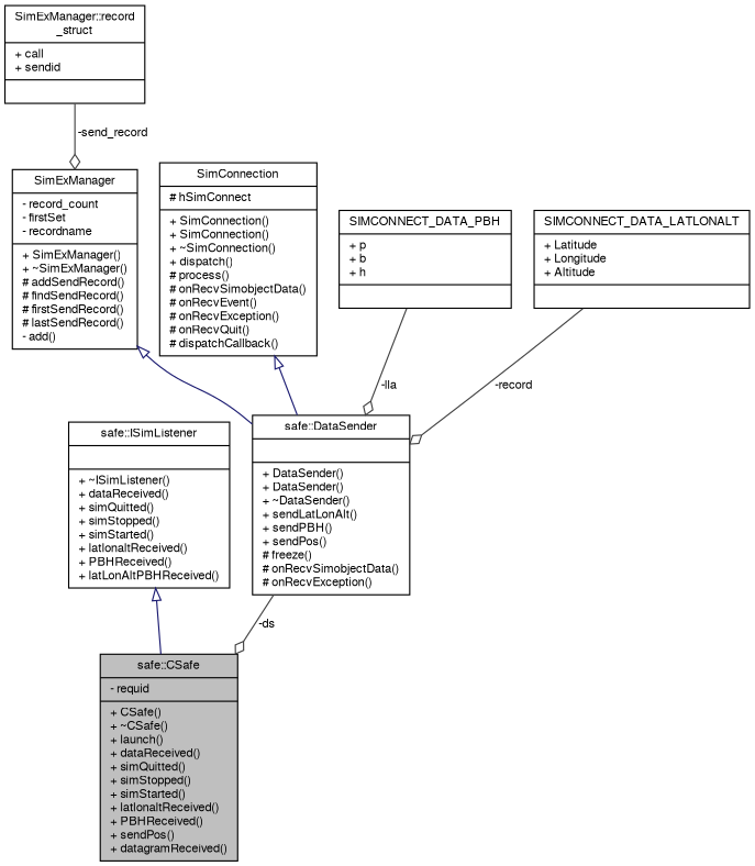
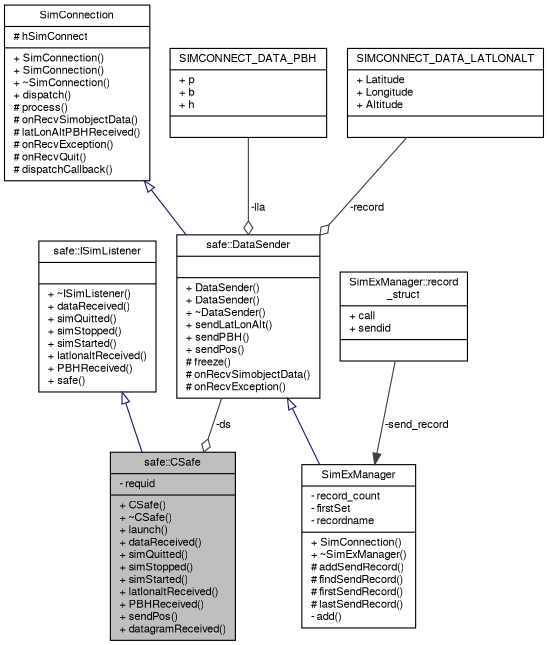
  digraph {
    node [color=black fontname=FreeSans fontsize=10 shape=record]
    edge [color=grey25 fontname=FreeSans fontsize=10 labelfontname=FreeSans labelfontsize=10 style=solid arrowhead=odiamond]
    n1 [fillcolor=grey75 fontcolor=black height=0.2 label="{safe::CSafe\n|- requid\l|+ CSafe()\l+ ~CSafe()\l+ launch()\l+ dataReceived()\l+ simQuitted()\l+ simStopped()\l+ simStarted()\l+ latlonaltReceived()\l+ PBHReceived()\l+ sendPos()\l+ datagramReceived()\l}" style=filled width=0.4]
-   n2 [height=0.2 label="{safe::ISimListener\n||+ ~ISimListener()\l+ dataReceived()\l+ simQuitted()\l+ simStopped()\l+ simStarted()\l+ latlonaltReceived()\l+ PBHReceived()\l+ latLonAltPBHReceived()\l}" width=0.4]
+   n2 [height=0.2 label="{safe::ISimListener\n||+ ~ISimListener()\l+ dataReceived()\l+ simQuitted()\l+ simStopped()\l+ simStarted()\l+ latlonaltReceived()\l+ PBHReceived()\l+ safe()\l}" width=0.4]
    n3 [height=0.2 label="{safe::DataSender\n||+ DataSender()\l+ DataSender()\l+ ~DataSender()\l+ sendLatLonAlt()\l+ sendPBH()\l+ sendPos()\l# freeze()\l# onRecvSimobjectData()\l# onRecvException()\l}" width=0.4]
-   n4 [height=0.2 label="{SimExManager\n|- record_count\l- firstSet\l- recordname\l|+ SimExManager()\l+ ~SimExManager()\l# addSendRecord()\l# findSendRecord()\l# firstSendRecord()\l# lastSendRecord()\l- add()\l}" width=0.4]
+   n4 [height=0.2 label="{SimExManager\n|- record_count\l- firstSet\l- recordname\l|+ SimConnection()\l+ ~SimExManager()\l# addSendRecord()\l# findSendRecord()\l# firstSendRecord()\l# lastSendRecord()\l- add()\l}" width=0.4]
    n5 [height=0.2 label="{SimExManager::record\l_struct\n|+ call\l+ sendid\l|}" width=0.4]
-   n6 [height=0.2 label="{SimConnection\n|# hSimConnect\l|+ SimConnection()\l+ SimConnection()\l+ ~SimConnection()\l+ dispatch()\l# process()\l# onRecvSimobjectData()\l# onRecvEvent()\l# onRecvException()\l# onRecvQuit()\l# dispatchCallback()\l}" width=0.4]
+   n6 [height=0.2 label="{SimConnection\n|# hSimConnect\l|+ SimConnection()\l+ SimConnection()\l+ ~SimConnection()\l+ dispatch()\l# process()\l# onRecvSimobjectData()\l# latLonAltPBHReceived()\l# onRecvException()\l# onRecvQuit()\l# dispatchCallback()\l}" width=0.4]
    n7 [height=0.2 label="{SIMCONNECT_DATA_PBH\n|+ p\l+ b\l+ h\l|}" width=0.4]
    n8 [height=0.2 label="{SIMCONNECT_DATA_LATLONALT\n|+ Latitude\l+ Longitude\l+ Altitude\l|}" width=0.4]
    n2 -> n1 [arrowtail=onormal color=midnightblue dir=back arrowhead=""]
    n3 -> n1 [label=" -ds"]
-   n4 -> n3 [arrowtail=onormal color=midnightblue dir=back arrowhead=""]
-   n5 -> n4 [label=" -send_record"]
+   n3 -> n4 [arrowtail=onormal color=midnightblue dir=back arrowhead=""]
+   n5 -> n4 [arrowhead=normal label=" -send_record"]
    n6 -> n3 [arrowtail=onormal color=midnightblue dir=back arrowhead=""]
    n7 -> n3 [label=" -lla"]
    n8 -> n3 [label=" -record"]
  }
